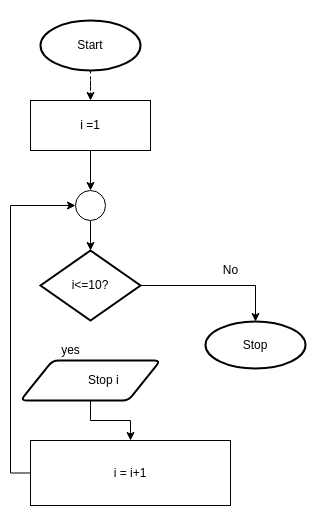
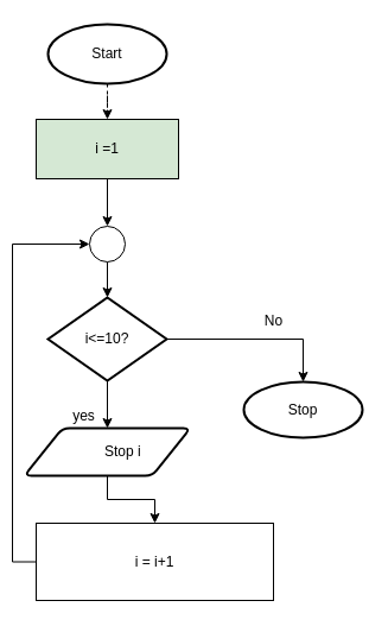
  <mxCell id="0" />
  <mxCell id="1" parent="0" />
  <mxCell id="2" value="" style="edgeStyle=orthogonalEdgeStyle;rounded=0;orthogonalLoop=1;jettySize=auto;html=1;dashed=1;" edge="1" parent="1" source="3" target="5"><mxGeometry relative="1" as="geometry" /></mxCell>
  <mxCell id="3" value="Start" style="strokeWidth=2;html=1;shape=mxgraph.flowchart.start_1;whiteSpace=wrap;" vertex="1" parent="1"><mxGeometry x="40" y="20" width="100" height="50" as="geometry" /></mxCell>
  <mxCell id="4" style="edgeStyle=orthogonalEdgeStyle;rounded=0;orthogonalLoop=1;jettySize=auto;html=1;exitX=0.5;exitY=1;exitDx=0;exitDy=0;entryX=0.5;entryY=0;entryDx=0;entryDy=0;entryPerimeter=0;" edge="1" parent="1" source="5" target="7"><mxGeometry relative="1" as="geometry" /></mxCell>
- <mxCell id="5" value="i =1" style="rounded=0;whiteSpace=wrap;html=1;" vertex="1" parent="1"><mxGeometry x="30" y="100" width="120" height="50" as="geometry" /></mxCell>
+ <mxCell id="5" value="i =1" style="rounded=0;whiteSpace=wrap;html=1;fillColor=#d5e8d4;" vertex="1" parent="1"><mxGeometry x="30" y="100" width="120" height="50" as="geometry" /></mxCell>
  <mxCell id="6" value="" style="edgeStyle=orthogonalEdgeStyle;rounded=0;orthogonalLoop=1;jettySize=auto;html=1;" edge="1" parent="1" source="7" target="10"><mxGeometry relative="1" as="geometry" /></mxCell>
  <mxCell id="7" value="" style="verticalLabelPosition=bottom;verticalAlign=top;html=1;shape=mxgraph.flowchart.on-page_reference;" vertex="1" parent="1"><mxGeometry x="75" y="190" width="30" height="30" as="geometry" /></mxCell>
+ <mxCell id="8" value="" style="edgeStyle=orthogonalEdgeStyle;rounded=0;orthogonalLoop=1;jettySize=auto;html=1;" edge="1" parent="1" source="10" target="12"><mxGeometry relative="1" as="geometry" /></mxCell>
  <mxCell id="9" style="edgeStyle=orthogonalEdgeStyle;rounded=0;orthogonalLoop=1;jettySize=auto;html=1;exitX=1;exitY=0.5;exitDx=0;exitDy=0;exitPerimeter=0;entryX=0.5;entryY=0;entryDx=0;entryDy=0;entryPerimeter=0;" edge="1" parent="1" source="10" target="15"><mxGeometry relative="1" as="geometry" /></mxCell>
  <mxCell id="10" value="i&amp;lt;=10?" style="strokeWidth=2;html=1;shape=mxgraph.flowchart.decision;whiteSpace=wrap;" vertex="1" parent="1"><mxGeometry x="40" y="250" width="100" height="70" as="geometry" /></mxCell>
  <mxCell id="11" value="" style="edgeStyle=orthogonalEdgeStyle;rounded=0;orthogonalLoop=1;jettySize=auto;html=1;" edge="1" parent="1" source="12" target="14"><mxGeometry relative="1" as="geometry" /></mxCell>
  <mxCell id="12" value="&lt;span style=&quot;white-space: pre&quot;&gt;&#09;&lt;/span&gt;Stop i" style="shape=parallelogram;html=1;strokeWidth=2;perimeter=parallelogramPerimeter;whiteSpace=wrap;rounded=1;arcSize=12;size=0.23;" vertex="1" parent="1"><mxGeometry x="20" y="360" width="140" height="40" as="geometry" /></mxCell>
  <mxCell id="13" style="edgeStyle=orthogonalEdgeStyle;rounded=0;orthogonalLoop=1;jettySize=auto;html=1;exitX=0;exitY=0.5;exitDx=0;exitDy=0;entryX=0;entryY=0.5;entryDx=0;entryDy=0;entryPerimeter=0;" edge="1" parent="1" source="14" target="7"><mxGeometry relative="1" as="geometry" /></mxCell>
  <mxCell id="14" value="i = i+1" style="rounded=0;whiteSpace=wrap;html=1;" vertex="1" parent="1"><mxGeometry x="30" y="440" width="200" height="65" as="geometry" /></mxCell>
  <mxCell id="15" value="Stop" style="strokeWidth=2;html=1;shape=mxgraph.flowchart.start_1;whiteSpace=wrap;" vertex="1" parent="1"><mxGeometry x="205" y="321" width="100" height="47" as="geometry" /></mxCell>
  <mxCell id="16" value="yes" style="text;html=1;align=center;verticalAlign=middle;resizable=0;points=[];autosize=1;strokeColor=none;fillColor=none;" vertex="1" parent="1"><mxGeometry x="55" y="340" width="30" height="20" as="geometry" /></mxCell>
  <mxCell id="17" value="No" style="text;html=1;align=center;verticalAlign=middle;resizable=0;points=[];autosize=1;strokeColor=none;fillColor=none;" vertex="1" parent="1"><mxGeometry x="215" y="260" width="30" height="20" as="geometry" /></mxCell>
